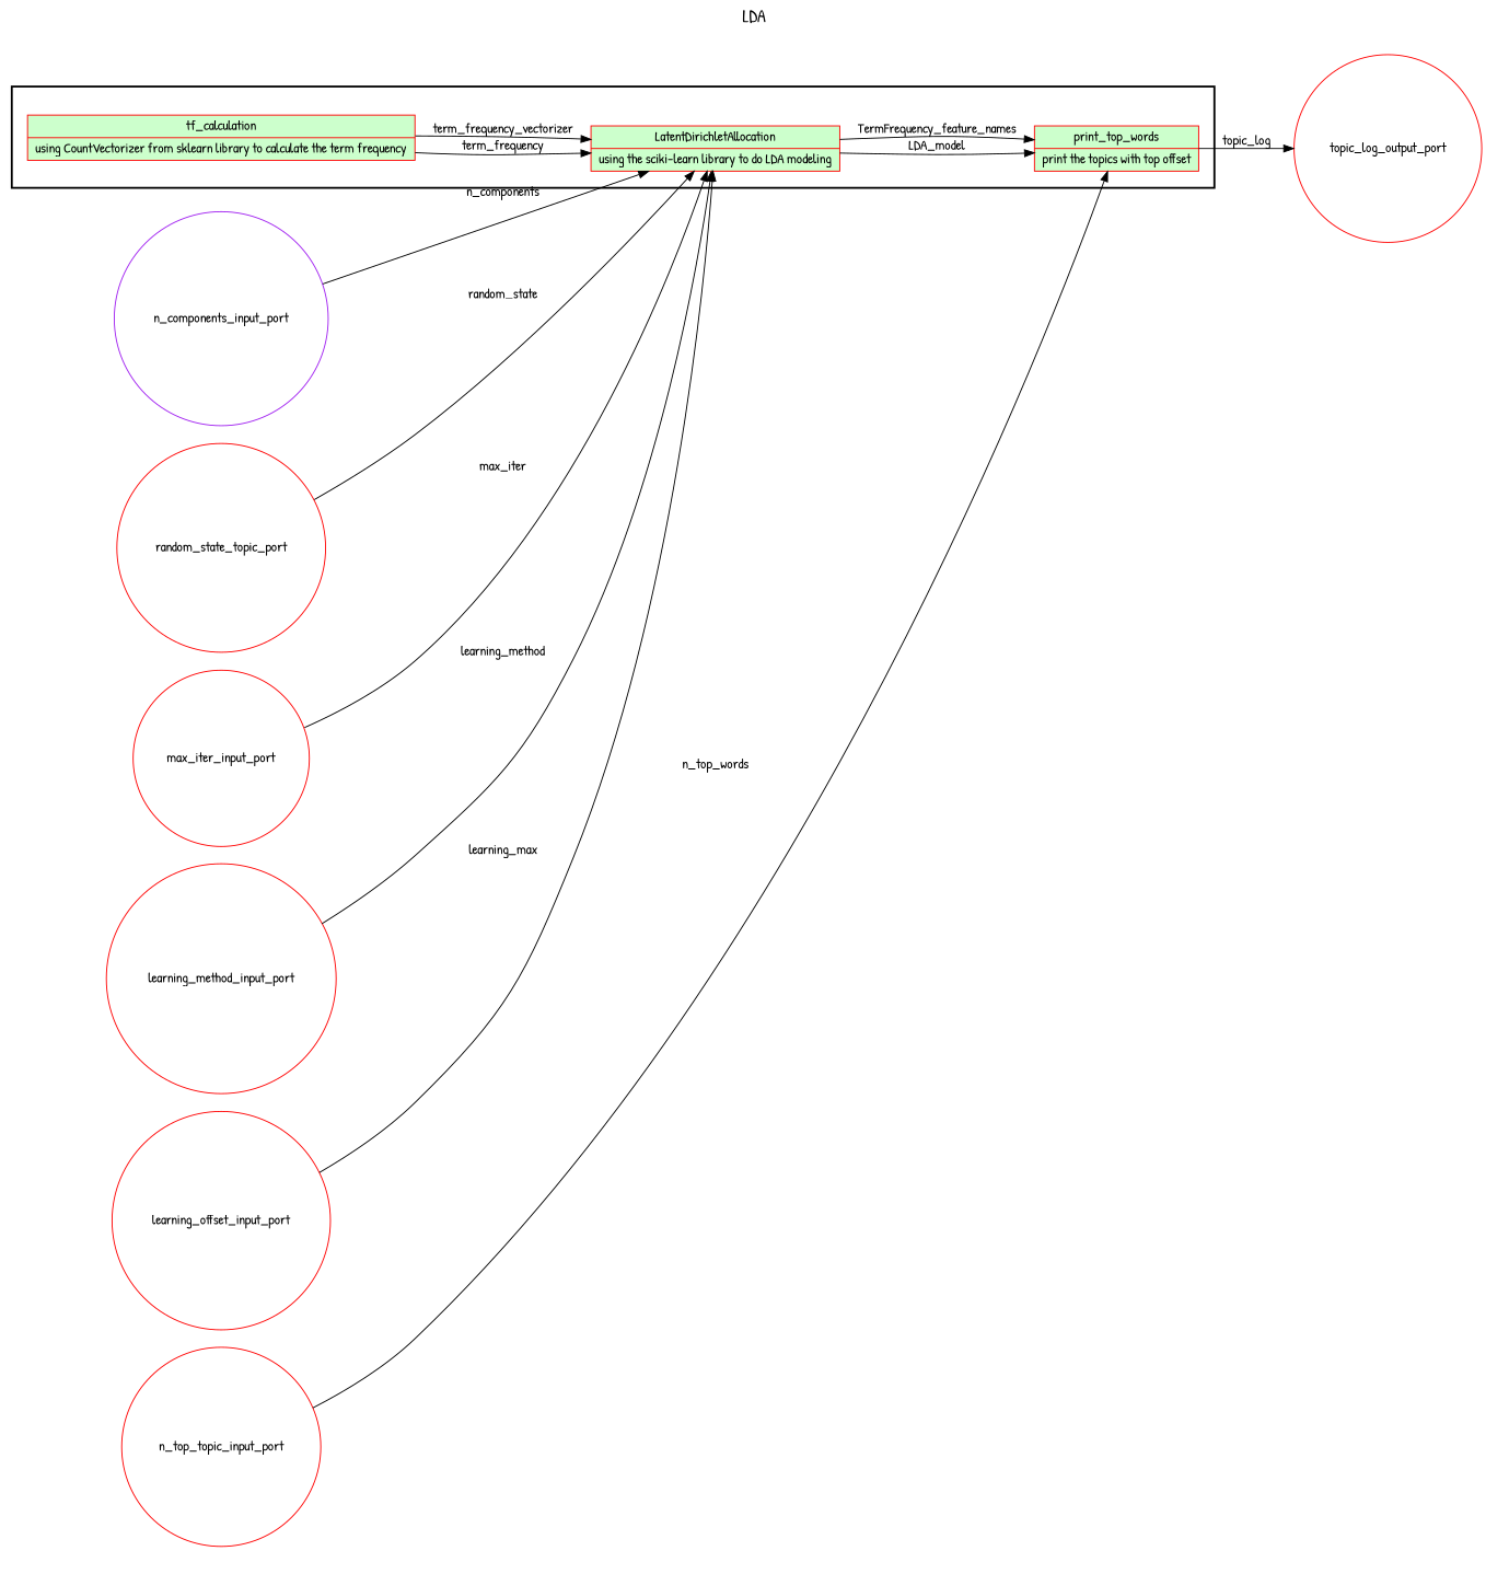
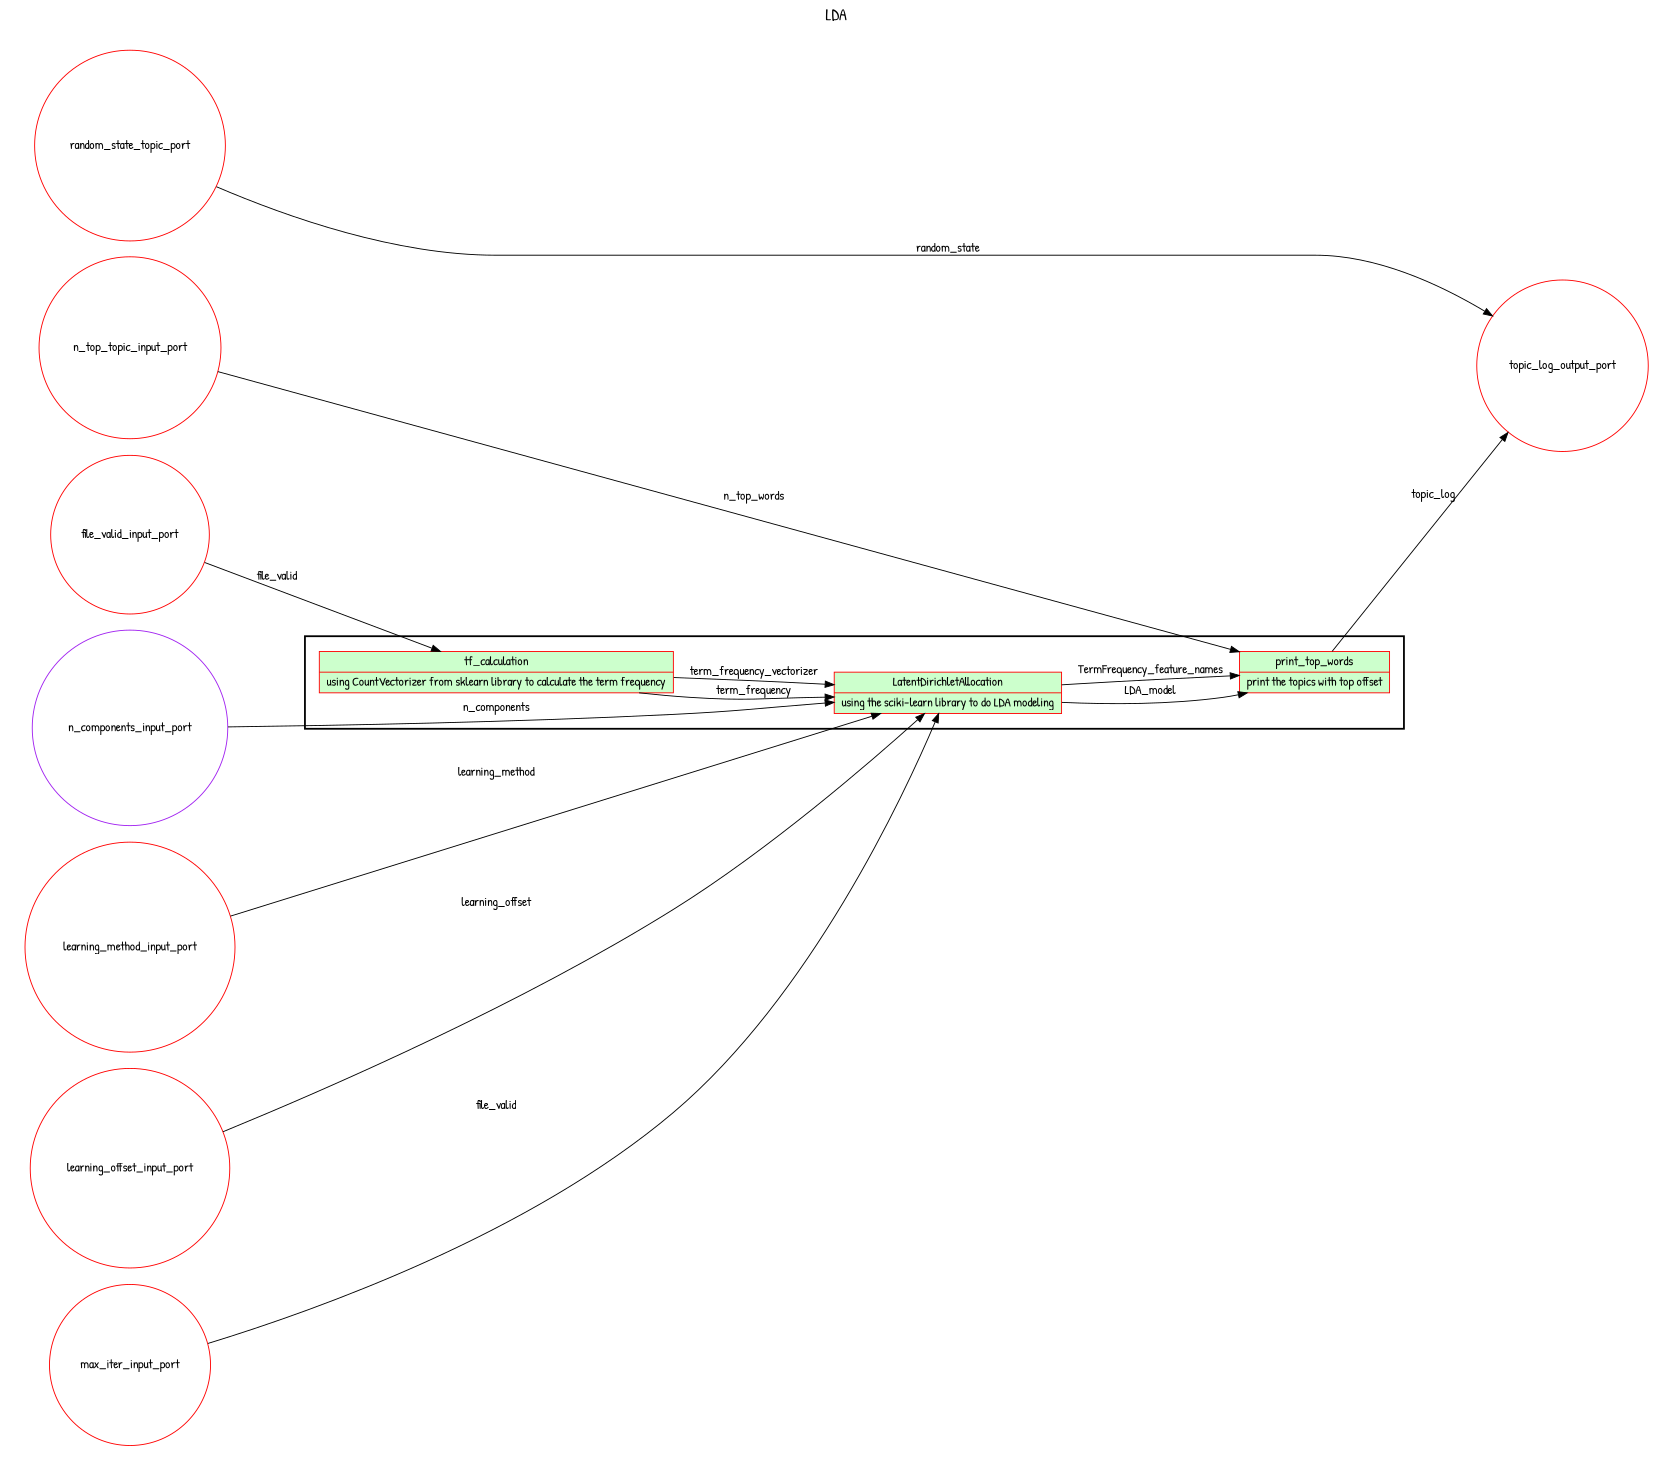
  digraph {
    fontname="Patrick Hand"
    fontsize=18
    label=LDA
    labelloc=t
    rankdir=LR
    node [color=red fillcolor="#FFFFFF" fontname="Patrick Hand" peripheries=1 shape=circle style=filled]
    edge [fontname="Patrick Hand"]
    n1 [fillcolor="#CCFFCC" label="{{<f0> tf_calculation |<f1> using CountVectorizer from sklearn library to calculate the term frequency}}" rankdir=LR shape=record]
    n2 [fillcolor="#CCFFCC" label="{{<f0> LatentDirichletAllocation |<f1> using the sciki-learn library to do LDA modeling}}" rankdir=LR shape=record]
    n3 [fillcolor="#CCFFCC" label="{{<f0> print_top_words |<f1> print the topics with top offset}}" rankdir=LR shape=record]
+   file_valid_input_port [width=0.2]
    n_components_input_port [color=purple width=0.2]
    n6 [label=n_top_topic_input_port width=0.2]
    n7 [label=random_state_topic_port width=0.2]
    max_iter_input_port [width=0.2]
    learning_method_input_port [width=0.2]
    learning_offset_input_port [width=0.2]
    topic_log_output_port [width=0.2]
    subgraph cluster_1 {
      color=black
      label=""
      penwidth=2
      subgraph cluster_2 {
        color=white
        label=""
        penwidth=2
        n1
        n2
        n3
      }
    }
    subgraph cluster_3 {
      color=white
      label=""
      subgraph cluster_4 {
        color=white
        label=""
+       file_valid_input_port
        n_components_input_port
        n6
        n7
        max_iter_input_port
        learning_method_input_port
        learning_offset_input_port
      }
    }
    subgraph cluster_5 {
      color=white
      label=""
      subgraph cluster_6 {
        color=white
        label=""
        topic_log_output_port
      }
    }
    n1 -> n2 [label=term_frequency]
    n1 -> n2 [label=term_frequency_vectorizer]
    n2 -> n3 [label=LDA_model]
    n2 -> n3 [label=TermFrequency_feature_names]
    n3 -> topic_log_output_port [label=topic_log]
+   file_valid_input_port -> n1 [label=file_valid]
    n_components_input_port -> n2 [label=n_components]
    n6 -> n3 [label=n_top_words]
-   n7 -> n2 [label=random_state]
-   max_iter_input_port -> n2 [label=max_iter]
+   n7 -> topic_log_output_port [label=random_state]
+   max_iter_input_port -> n2 [label=file_valid]
    learning_method_input_port -> n2 [label=learning_method]
-   learning_offset_input_port -> n2 [label=learning_max]
+   learning_offset_input_port -> n2 [label=learning_offset]
  }
